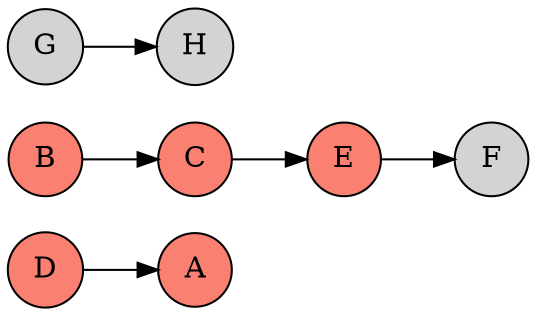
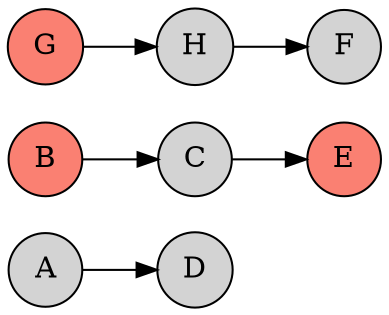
  digraph {
    rankdir=LR
    node [fillcolor=lightgrey shape=circle style=filled]
-   A [fillcolor=salmon]
-   D [fillcolor=salmon]
+   A
+   D
    B [fillcolor=salmon]
-   C [fillcolor=salmon]
+   C
    E [fillcolor=salmon]
-   G
+   G [fillcolor=salmon]
    H
    F
-   D -> A
+   A -> D
    B -> C
    C -> E
    G -> H
-   E -> F
+   H -> F
  }
